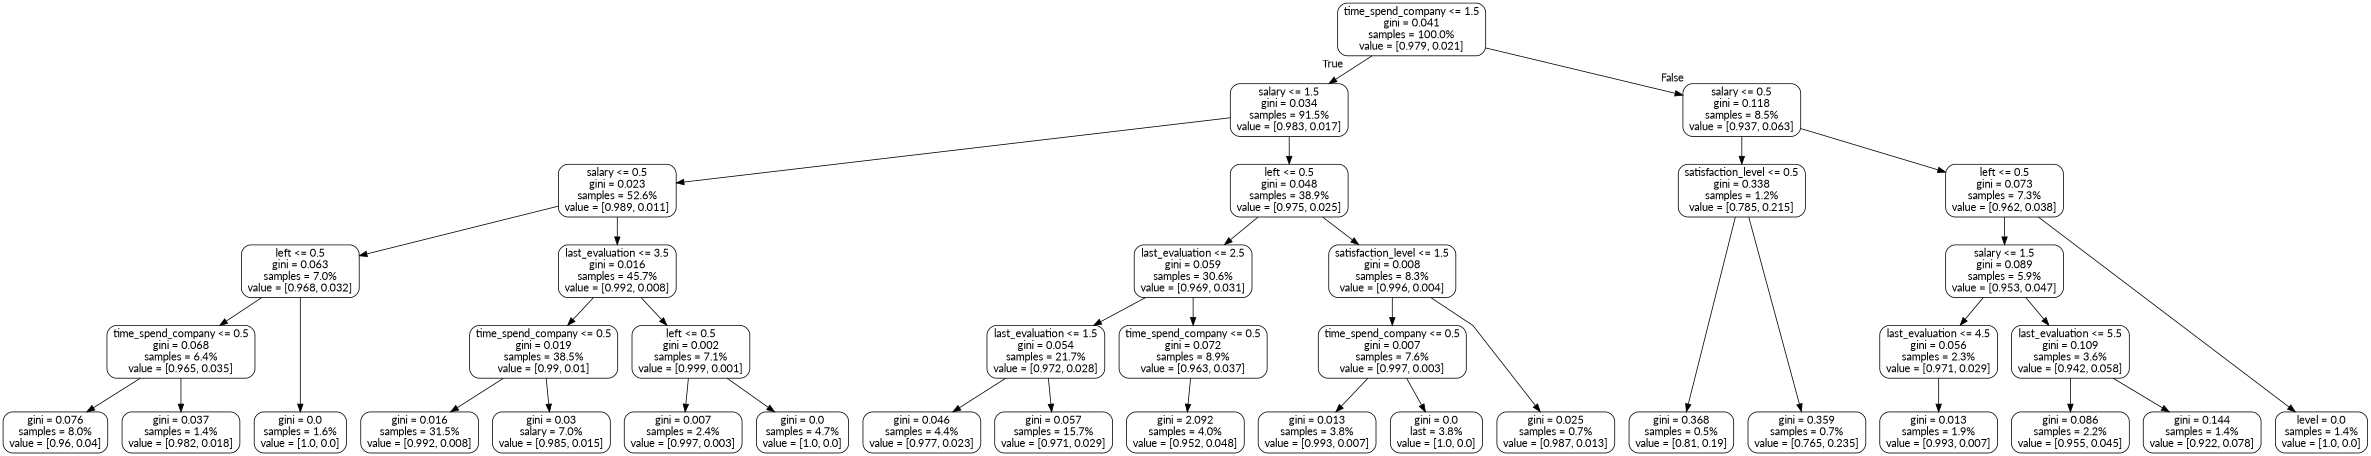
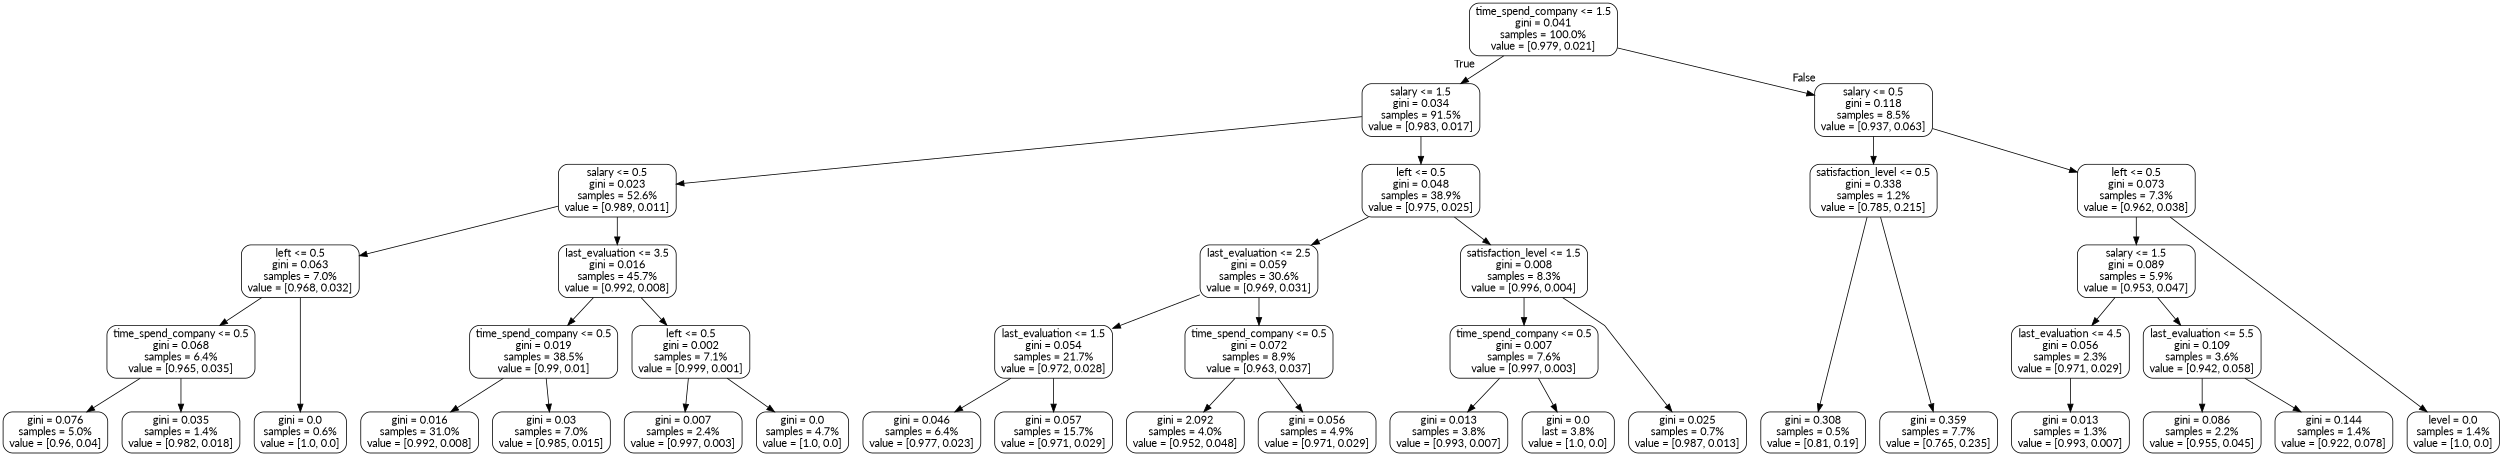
  digraph {
    fontname=Lato
    ranksep=equally
    splines=polyline
    node [color=black fontname=Lato shape=box style=rounded]
    edge [fontname=Lato]
    n1 [label="time_spend_company <= 1.5\ngini = 0.041\nsamples = 100.0%\nvalue = [0.979, 0.021]"]
    n2 [label="salary <= 1.5\ngini = 0.034\nsamples = 91.5%\nvalue = [0.983, 0.017]"]
    n3 [label="salary <= 0.5\ngini = 0.118\nsamples = 8.5%\nvalue = [0.937, 0.063]"]
    n4 [label="salary <= 0.5\ngini = 0.023\nsamples = 52.6%\nvalue = [0.989, 0.011]"]
    n5 [label="left <= 0.5\ngini = 0.048\nsamples = 38.9%\nvalue = [0.975, 0.025]"]
    n6 [label="satisfaction_level <= 0.5\ngini = 0.338\nsamples = 1.2%\nvalue = [0.785, 0.215]"]
    n7 [label="left <= 0.5\ngini = 0.073\nsamples = 7.3%\nvalue = [0.962, 0.038]"]
    n8 [label="left <= 0.5\ngini = 0.063\nsamples = 7.0%\nvalue = [0.968, 0.032]"]
    n9 [label="last_evaluation <= 3.5\ngini = 0.016\nsamples = 45.7%\nvalue = [0.992, 0.008]"]
    n10 [label="last_evaluation <= 2.5\ngini = 0.059\nsamples = 30.6%\nvalue = [0.969, 0.031]"]
    n11 [label="satisfaction_level <= 1.5\ngini = 0.008\nsamples = 8.3%\nvalue = [0.996, 0.004]"]
    n12 [label="salary <= 1.5\ngini = 0.089\nsamples = 5.9%\nvalue = [0.953, 0.047]"]
    n13 [label="time_spend_company <= 0.5\ngini = 0.068\nsamples = 6.4%\nvalue = [0.965, 0.035]"]
    n14 [label="time_spend_company <= 0.5\ngini = 0.019\nsamples = 38.5%\nvalue = [0.99, 0.01]"]
    n15 [label="left <= 0.5\ngini = 0.002\nsamples = 7.1%\nvalue = [0.999, 0.001]"]
    n16 [label="last_evaluation <= 1.5\ngini = 0.054\nsamples = 21.7%\nvalue = [0.972, 0.028]"]
    n17 [label="time_spend_company <= 0.5\ngini = 0.072\nsamples = 8.9%\nvalue = [0.963, 0.037]"]
    n18 [label="time_spend_company <= 0.5\ngini = 0.007\nsamples = 7.6%\nvalue = [0.997, 0.003]"]
    n19 [label="last_evaluation <= 4.5\ngini = 0.056\nsamples = 2.3%\nvalue = [0.971, 0.029]"]
    n20 [label="last_evaluation <= 5.5\ngini = 0.109\nsamples = 3.6%\nvalue = [0.942, 0.058]"]
-   n21 [label="gini = 0.076\nsamples = 8.0%\nvalue = [0.96, 0.04]"]
-   n22 [label="gini = 0.037\nsamples = 1.4%\nvalue = [0.982, 0.018]"]
-   n23 [label="gini = 0.0\nsamples = 1.6%\nvalue = [1.0, 0.0]"]
-   n24 [label="gini = 0.016\nsamples = 31.5%\nvalue = [0.992, 0.008]"]
-   n25 [label="gini = 0.03\nsalary = 7.0%\nvalue = [0.985, 0.015]"]
+   n21 [label="gini = 0.076\nsamples = 5.0%\nvalue = [0.96, 0.04]"]
+   n22 [label="gini = 0.035\nsamples = 1.4%\nvalue = [0.982, 0.018]"]
+   n23 [label="gini = 0.0\nsamples = 0.6%\nvalue = [1.0, 0.0]"]
+   n24 [label="gini = 0.016\nsamples = 31.0%\nvalue = [0.992, 0.008]"]
+   n25 [label="gini = 0.03\nsamples = 7.0%\nvalue = [0.985, 0.015]"]
    n26 [label="gini = 0.007\nsamples = 2.4%\nvalue = [0.997, 0.003]"]
    n27 [label="gini = 0.0\nsamples = 4.7%\nvalue = [1.0, 0.0]"]
-   n28 [label="gini = 0.046\nsamples = 4.4%\nvalue = [0.977, 0.023]"]
+   n28 [label="gini = 0.046\nsamples = 6.4%\nvalue = [0.977, 0.023]"]
    n29 [label="gini = 0.057\nsamples = 15.7%\nvalue = [0.971, 0.029]"]
    n30 [label="gini = 2.092\nsamples = 4.0%\nvalue = [0.952, 0.048]"]
+   n31 [label="gini = 0.056\nsamples = 4.9%\nvalue = [0.971, 0.029]"]
    n32 [label="gini = 0.013\nsamples = 3.8%\nvalue = [0.993, 0.007]"]
    n33 [label="gini = 0.0\nlast = 3.8%\nvalue = [1.0, 0.0]"]
    n34 [label="gini = 0.025\nsamples = 0.7%\nvalue = [0.987, 0.013]"]
-   n35 [label="gini = 0.368\nsamples = 0.5%\nvalue = [0.81, 0.19]"]
-   n36 [label="gini = 0.359\nsamples = 0.7%\nvalue = [0.765, 0.235]"]
-   n37 [label="gini = 0.013\nsamples = 1.9%\nvalue = [0.993, 0.007]"]
+   n35 [label="gini = 0.308\nsamples = 0.5%\nvalue = [0.81, 0.19]"]
+   n36 [label="gini = 0.359\nsamples = 7.7%\nvalue = [0.765, 0.235]"]
+   n37 [label="gini = 0.013\nsamples = 1.3%\nvalue = [0.993, 0.007]"]
    n38 [label="gini = 0.086\nsamples = 2.2%\nvalue = [0.955, 0.045]"]
    n39 [label="gini = 0.144\nsamples = 1.4%\nvalue = [0.922, 0.078]"]
    n40 [label="level = 0.0\nsamples = 1.4%\nvalue = [1.0, 0.0]"]
    subgraph sub_1 {
      rank=same
      n1
    }
    subgraph sub_2 {
      rank=same
      n2
      n3
    }
    subgraph sub_3 {
      rank=same
      n4
      n5
      n6
      n7
    }
    subgraph sub_4 {
      rank=same
      n8
      n9
      n10
      n11
      n12
    }
    subgraph sub_5 {
      rank=same
      n13
      n14
      n15
      n16
      n17
      n18
      n19
      n20
    }
    subgraph sub_6 {
      rank=same
      n21
      n22
      n23
      n24
      n25
      n26
      n27
      n28
      n29
      n30
+     n31
      n32
      n33
      n34
      n35
      n36
      n37
      n38
      n39
      n40
    }
    n1 -> n2 [headlabel=True labelangle=45 labeldistance=2.5]
    n1 -> n3 [headlabel=False labelangle=-45 labeldistance=2.5]
    n2 -> n4
    n2 -> n5
    n3 -> n6
    n3 -> n7
    n4 -> n8
    n4 -> n9
    n5 -> n10
    n5 -> n11
    n6 -> n35
    n6 -> n36
    n7 -> n12
    n7 -> n40
    n8 -> n13
    n8 -> n23
    n9 -> n14
    n9 -> n15
    n10 -> n16
    n10 -> n17
    n11 -> n18
    n11 -> n34
    n12 -> n19
    n12 -> n20
    n13 -> n21
    n13 -> n22
    n14 -> n24
    n14 -> n25
    n15 -> n26
    n15 -> n27
    n16 -> n28
    n16 -> n29
    n17 -> n30
+   n17 -> n31
    n18 -> n32
    n18 -> n33
    n19 -> n37
    n20 -> n38
    n20 -> n39
  }
